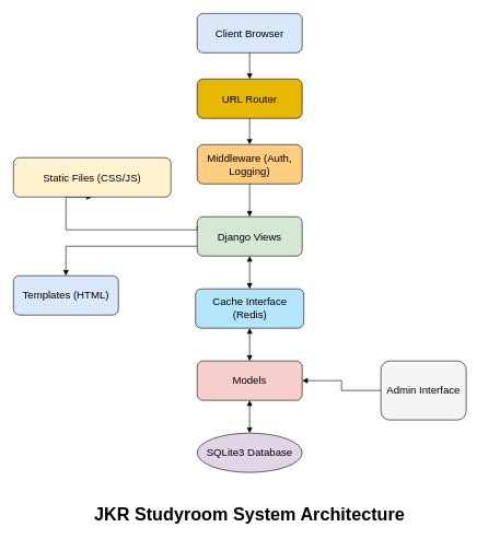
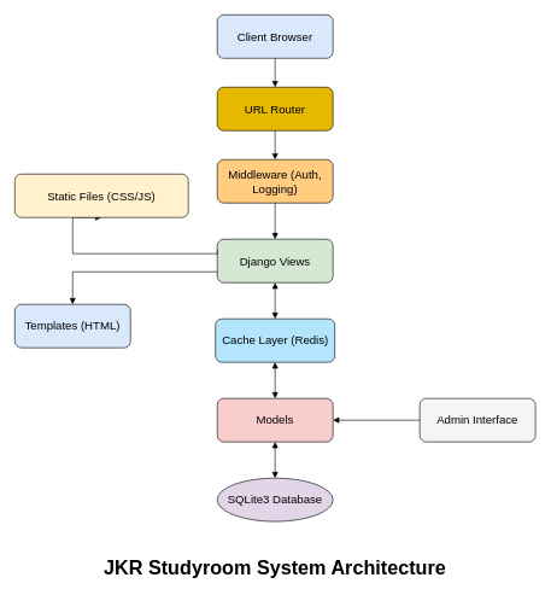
  <mxCell id="0" />
  <mxCell id="1" parent="0" />
  <mxCell id="2" value="Client Browser" style="rounded=1;whiteSpace=wrap;html=1;fillColor=#dae8fc;fontSize=16;" parent="1" vertex="1"><mxGeometry x="300" y="20" width="160" height="60" as="geometry" /></mxCell>
  <mxCell id="3" value="URL Router" style="rounded=1;whiteSpace=wrap;html=1;fillColor=#e6b800;fontSize=16;" parent="1" vertex="1"><mxGeometry x="300" y="120" width="160" height="60" as="geometry" /></mxCell>
  <mxCell id="4" value="Middleware (Auth, Logging)" style="rounded=1;whiteSpace=wrap;html=1;fillColor=#ffcc80;fontSize=16;" parent="1" vertex="1"><mxGeometry x="300" y="220" width="160" height="60" as="geometry" /></mxCell>
  <mxCell id="5" value="Django Views" style="rounded=1;whiteSpace=wrap;html=1;fillColor=#d5e8d4;fontSize=16;" parent="1" vertex="1"><mxGeometry x="300" y="330" width="160" height="60" as="geometry" /></mxCell>
  <mxCell id="6" value="Templates (HTML)" style="rounded=1;whiteSpace=wrap;html=1;fillColor=#dae8fc;fontSize=16;" parent="1" vertex="1"><mxGeometry x="20" y="420" width="160" height="60" as="geometry" /></mxCell>
- <mxCell id="7" value="Cache Interface (Redis)" style="rounded=1;whiteSpace=wrap;html=1;fillColor=#b3e5fc;fontSize=16;" parent="1" vertex="1"><mxGeometry x="297.5" y="440" width="165" height="60" as="geometry" /></mxCell>
+ <mxCell id="7" value="Cache Layer (Redis)" style="rounded=1;whiteSpace=wrap;html=1;fillColor=#b3e5fc;fontSize=16;" parent="1" vertex="1"><mxGeometry x="297.5" y="440" width="165" height="60" as="geometry" /></mxCell>
  <mxCell id="8" value="Models" style="rounded=1;whiteSpace=wrap;html=1;fillColor=#f8cecc;fontSize=16;" parent="1" vertex="1"><mxGeometry x="300" y="550" width="160" height="60" as="geometry" /></mxCell>
  <mxCell id="9" value="SQLite3 Database" style="shape=ellipse;whiteSpace=wrap;html=1;fillColor=#e1d5e7;fontSize=16;" parent="1" vertex="1"><mxGeometry x="300" y="660" width="160" height="60" as="geometry" /></mxCell>
- <mxCell id="10" value="Admin Interface" style="rounded=1;whiteSpace=wrap;html=1;fillColor=#f5f5f5;fontSize=16;" parent="1" vertex="1"><mxGeometry x="580" y="550" width="130" height="90" as="geometry" /></mxCell>
+ <mxCell id="10" value="Admin Interface" style="rounded=1;whiteSpace=wrap;html=1;fillColor=#f5f5f5;fontSize=16;" parent="1" vertex="1"><mxGeometry x="580" y="550" width="160" height="60" as="geometry" /></mxCell>
  <mxCell id="11" style="edgeStyle=orthogonalEdgeStyle;rounded=0;html=1;endArrow=block;strokeColor=#000000;fontSize=16;" parent="1" source="2" target="3" edge="1"><mxGeometry relative="1" as="geometry" /></mxCell>
  <mxCell id="12" style="edgeStyle=orthogonalEdgeStyle;rounded=0;html=1;endArrow=block;strokeColor=#000000;fontSize=16;" parent="1" source="3" target="4" edge="1"><mxGeometry relative="1" as="geometry" /></mxCell>
  <mxCell id="13" style="edgeStyle=orthogonalEdgeStyle;rounded=0;html=1;endArrow=block;strokeColor=#000000;fontSize=16;" parent="1" source="4" target="5" edge="1"><mxGeometry relative="1" as="geometry" /></mxCell>
  <mxCell id="14" style="edgeStyle=orthogonalEdgeStyle;rounded=0;html=1;endArrow=block;strokeColor=#000000;exitX=0;exitY=0.75;exitDx=0;exitDy=0;fontSize=16;" parent="1" source="5" target="6" edge="1"><mxGeometry relative="1" as="geometry" /></mxCell>
  <mxCell id="15" style="edgeStyle=orthogonalEdgeStyle;rounded=0;html=1;endArrow=block;strokeColor=#000000;exitX=0;exitY=0.25;exitDx=0;exitDy=0;fontSize=16;entryX=0.5;entryY=1;entryDx=0;entryDy=0;" parent="1" source="5" target="20" edge="1"><mxGeometry relative="1" as="geometry"><mxPoint x="120" y="210" as="targetPoint" /><Array as="points"><mxPoint x="300" y="350" /><mxPoint x="100" y="350" /></Array></mxGeometry></mxCell>
  <mxCell id="16" style="rounded=0;html=1;endArrow=block;strokeColor=#000000;fontSize=16;entryX=0.5;entryY=0;entryDx=0;entryDy=0;startArrow=block;startFill=1;exitX=0.5;exitY=1;exitDx=0;exitDy=0;" parent="1" source="5" target="7" edge="1"><mxGeometry relative="1" as="geometry"><mxPoint x="435" y="391" as="sourcePoint" /><mxPoint x="470" y="450" as="targetPoint" /></mxGeometry></mxCell>
  <mxCell id="17" style="rounded=0;html=1;endArrow=block;strokeColor=#000000;fontSize=16;entryX=0.5;entryY=0;entryDx=0;entryDy=0;exitX=0.5;exitY=1;exitDx=0;exitDy=0;startArrow=block;startFill=1;edgeStyle=orthogonalEdgeStyle;" parent="1" source="7" target="8" edge="1"><mxGeometry relative="1" as="geometry" /></mxCell>
  <mxCell id="18" style="edgeStyle=orthogonalEdgeStyle;rounded=0;html=1;endArrow=block;strokeColor=#000000;fontSize=16;startArrow=block;startFill=1;" parent="1" source="8" target="9" edge="1"><mxGeometry relative="1" as="geometry" /></mxCell>
  <mxCell id="19" style="edgeStyle=orthogonalEdgeStyle;rounded=0;html=1;endArrow=block;strokeColor=#000000;fontSize=16;entryX=1;entryY=0.5;entryDx=0;entryDy=0;" parent="1" source="10" target="8" edge="1"><mxGeometry relative="1" as="geometry" /></mxCell>
  <mxCell id="20" value="Static Files (CSS/JS)" style="rounded=1;whiteSpace=wrap;html=1;fillColor=#fff2cc;fontSize=16;" parent="1" vertex="1"><mxGeometry x="20" y="240" width="240" height="60" as="geometry" /></mxCell>
  <mxCell id="21" value="&lt;span&gt;&lt;b&gt;&lt;font&gt;JKR Studyroom System Architecture&lt;/font&gt;&lt;/b&gt;&lt;/span&gt;" style="text;html=1;align=center;verticalAlign=middle;whiteSpace=wrap;rounded=0;fontSize=27;" parent="1" vertex="1"><mxGeometry x="55" y="770" width="650" height="30" as="geometry" /></mxCell>
